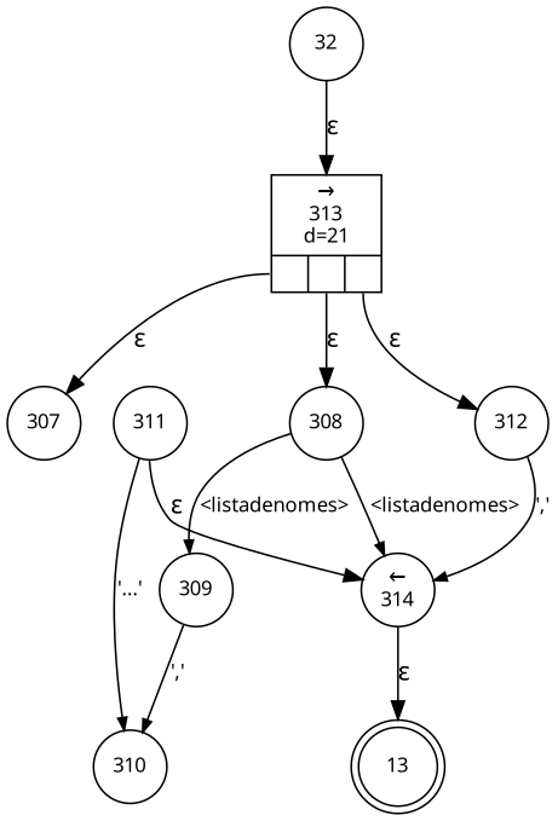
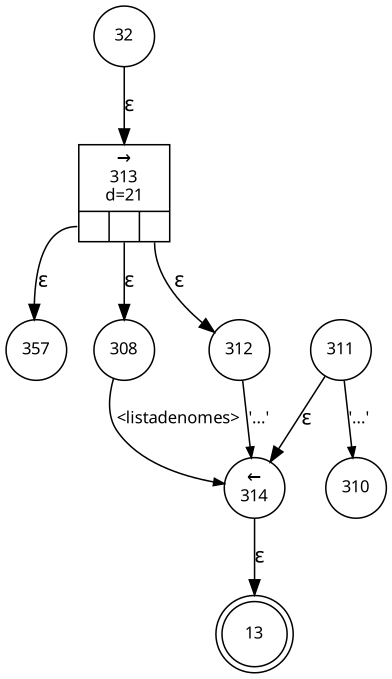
  digraph {
    fontname="Noto Sans"
    rankdir=TB
    node [fixedsize=true fontname="Noto Sans" fontsize=11 shape=circle peripheries=1]
    edge [fontname="Noto Sans"]
    n1 [label=13 shape=doublecircle width=.6 peripheries=""]
-   n2 [label=307 width=.55]
+   n2 [label=357 width=.55]
    n3 [label="&larr;\n314" width=.55]
    n4 [label=32 width=.55]
    n5 [fixedsize=false label="{&rarr;\n313\nd=21|{<p0>|<p1>|<p2>}}" shape=record]
    n6 [label=308 width=.55]
    n7 [label=312 width=.55]
-   n8 [label=309 width=.55]
    n9 [label=310 width=.55]
    n10 [label=311 width=.55]
    n3 -> n1 [label="&epsilon;"]
    n4 -> n5 [label="&epsilon;"]
    n5 -> n2 [label="&epsilon;" tailport=p0]
    n5 -> n6 [label="&epsilon;" tailport=p1]
    n5 -> n7 [label="&epsilon;" tailport=p2]
    n6 -> n3 [arrowhead=normal arrowsize=.7 fontsize=11 label="<listadenomes>"]
-   n6 -> n8 [arrowhead=normal arrowsize=.7 fontsize=11 label="<listadenomes>"]
-   n7 -> n3 [arrowhead=normal arrowsize=.7 fontsize=11 label="','"]
-   n8 -> n9 [arrowhead=normal arrowsize=.7 fontsize=11 label="','"]
+   n7 -> n3 [arrowhead=normal arrowsize=.7 fontsize=11 label="'...'"]
    n10 -> n3 [label="&epsilon;"]
    n10 -> n9 [arrowhead=normal arrowsize=.7 fontsize=11 label="'...'"]
  }
